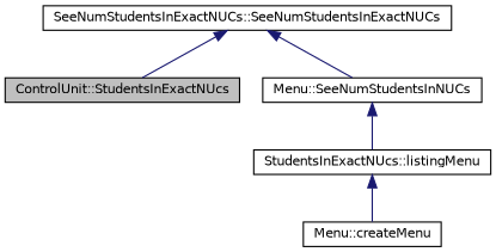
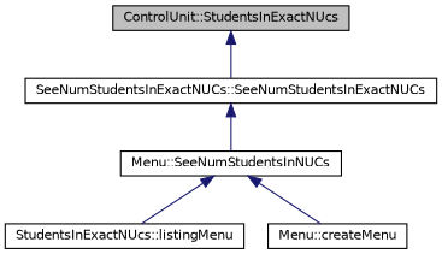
  digraph {
    rankdir=TB
    node [color=black fillcolor=white fontname=Helvetica fontsize=10 shape=record style=filled]
    edge [color=midnightblue dir=back fontname=Helvetica fontsize=10 labelfontname=Helvetica labelfontsize=10 style=solid]
    n1 [fillcolor=grey75 fontcolor=black height=0.2 label="ControlUnit::StudentsInExactNUcs" width=0.4]
    n2 [height=0.2 label="SeeNumStudentsInExactNUCs::SeeNumStudentsInExactNUCs" width=0.4]
    n3 [height=0.2 label="Menu::SeeNumStudentsInNUCs" width=0.4]
    n4 [height=0.2 label="StudentsInExactNUcs::listingMenu" width=0.4]
    n5 [height=0.2 label="Menu::createMenu" width=0.4]
-   n2 -> n1
+   n1 -> n2
    n2 -> n3
    n3 -> n4
-   n4 -> n5
+   n3 -> n5
  }
